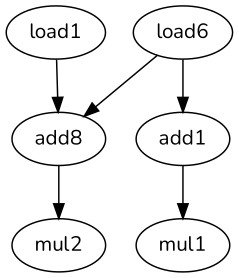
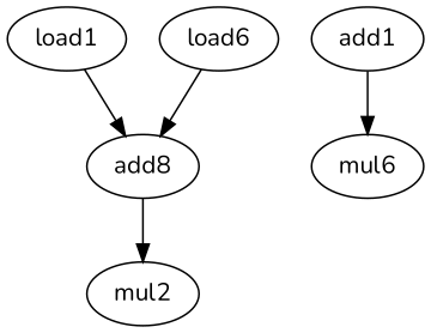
  digraph {
    fontname=Nunito
    node [fontname=Nunito out1=NR]
    edge [fontname=Nunito]
    load1 [out1=GR0 schedule=a0]
    n2 [label=add8]
    add1
-   mul1
+   mul1 [label=mul6]
    mul2
    n6 [label=load6 out1=GR1 schedule=a1]
    load1 -> n2
    n2 -> mul2
    add1 -> mul1
    n6 -> n2
-   n6 -> add1
  }
